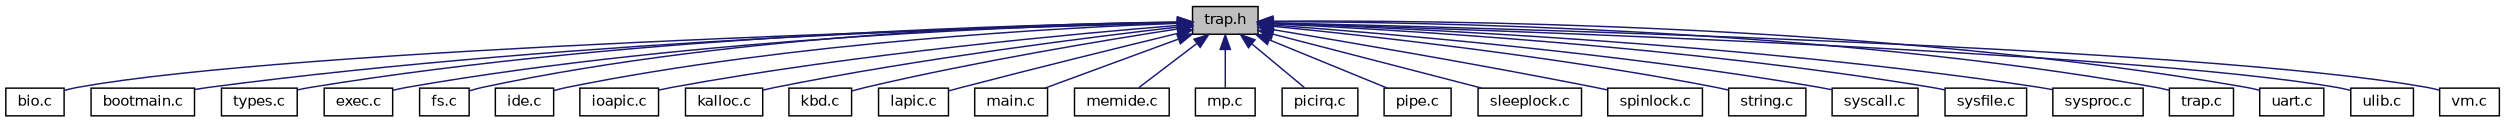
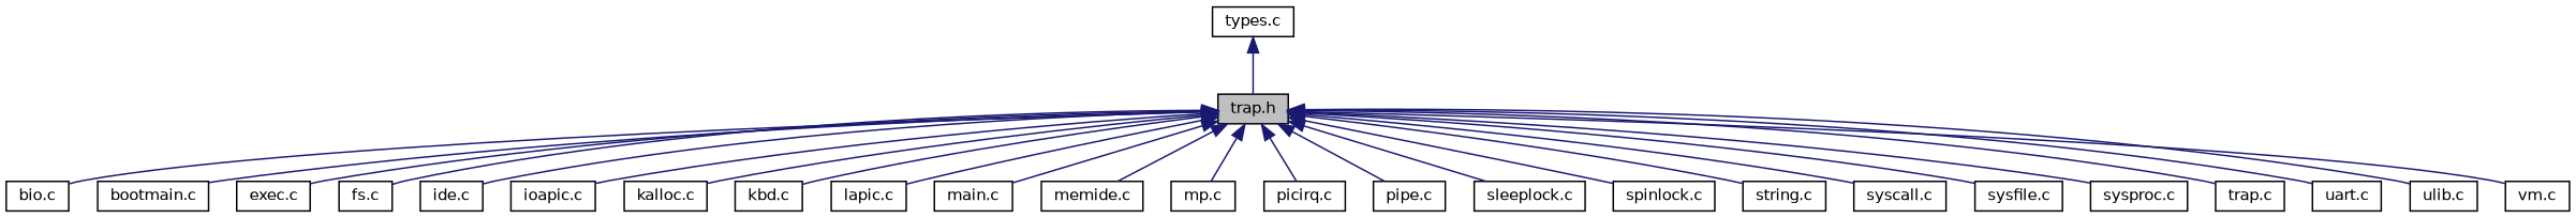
  digraph {
    node [color=black fillcolor=white fontname=Helvetica fontsize=10 shape=record style=filled]
    edge [color=midnightblue dir=back fontname=Helvetica fontsize=10 labelfontname=Helvetica labelfontsize=10 style=solid]
    n1 [fillcolor=grey75 fontcolor=black height=0.2 label="trap.h" width=0.4]
    n2 [height=0.2 label="bio.c" width=0.4]
    n3 [height=0.2 label="bootmain.c" width=0.4]
    n4 [height=0.2 label="types.c" width=0.4]
    n5 [height=0.2 label="exec.c" width=0.4]
    n6 [height=0.2 label="fs.c" width=0.4]
    n7 [height=0.2 label="ide.c" width=0.4]
    n8 [height=0.2 label="ioapic.c" width=0.4]
    n9 [height=0.2 label="kalloc.c" width=0.4]
    n10 [height=0.2 label="kbd.c" width=0.4]
    n11 [height=0.2 label="lapic.c" width=0.4]
    n12 [height=0.2 label="main.c" width=0.4]
    n13 [height=0.2 label="memide.c" width=0.4]
    n14 [height=0.2 label="mp.c" width=0.4]
    n15 [height=0.2 label="picirq.c" width=0.4]
    n16 [height=0.2 label="pipe.c" width=0.4]
    n17 [height=0.2 label="sleeplock.c" width=0.4]
    n18 [height=0.2 label="spinlock.c" width=0.4]
    n19 [height=0.2 label="string.c" width=0.4]
    n20 [height=0.2 label="syscall.c" width=0.4]
    n21 [height=0.2 label="sysfile.c" width=0.4]
    n22 [height=0.2 label="sysproc.c" width=0.4]
    n23 [height=0.2 label="trap.c" width=0.4]
    n24 [height=0.2 label="uart.c" width=0.4]
    n25 [height=0.2 label="ulib.c" width=0.4]
    n26 [height=0.2 label="vm.c" width=0.4]
    n1 -> n2
    n1 -> n3
-   n1 -> n4
+   n4 -> n1
    n1 -> n5
    n1 -> n6
    n1 -> n7
    n1 -> n8
    n1 -> n9
    n1 -> n10
    n1 -> n11
    n1 -> n12
    n1 -> n13
    n1 -> n14
    n1 -> n15
    n1 -> n16
    n1 -> n17
    n1 -> n18
    n1 -> n19
    n1 -> n20
    n1 -> n21
    n1 -> n22
    n1 -> n23
    n1 -> n24
    n1 -> n25
    n1 -> n26
  }
